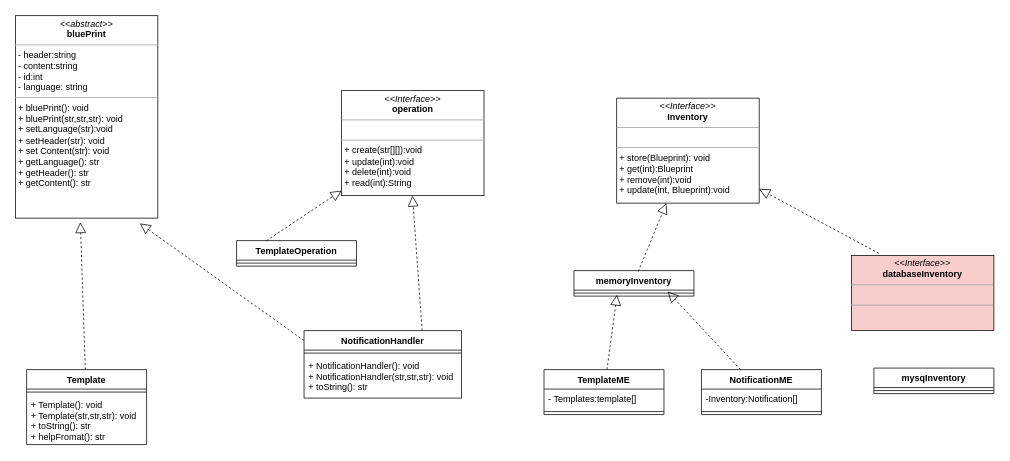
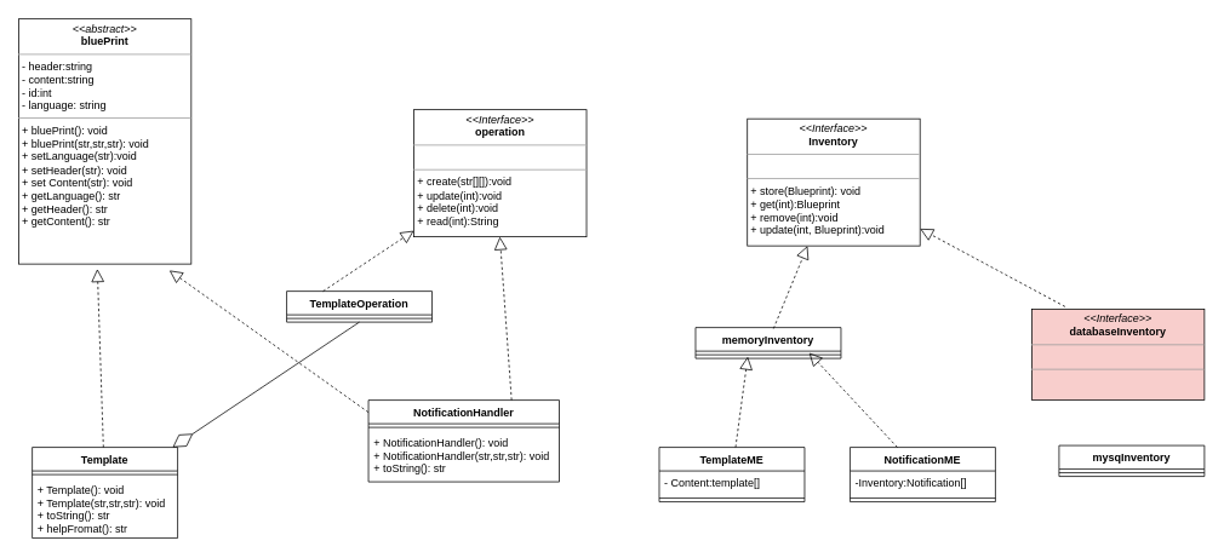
  <mxCell id="0" />
  <mxCell id="1" parent="0" />
  <mxCell id="2" value="&lt;p style=&quot;margin: 0px ; margin-top: 4px ; text-align: center&quot;&gt;&lt;i&gt;&amp;lt;&amp;lt;Interface&amp;gt;&amp;gt;&lt;/i&gt;&lt;br&gt;&lt;b&gt;Inventory&lt;/b&gt;&lt;/p&gt;&lt;hr size=&quot;1&quot;&gt;&lt;p style=&quot;margin: 0px ; margin-left: 4px&quot;&gt;&lt;br&gt;&lt;/p&gt;&lt;hr size=&quot;1&quot;&gt;&lt;p style=&quot;margin: 0px ; margin-left: 4px&quot;&gt;+ store(Blueprint): void&lt;br style=&quot;padding: 0px ; margin: 0px&quot;&gt;+ get(int):Blueprint&lt;br style=&quot;padding: 0px ; margin: 0px&quot;&gt;+ remove(int):void&lt;br&gt;&lt;/p&gt;&lt;p style=&quot;margin: 0px ; margin-left: 4px&quot;&gt;+ update(int, Blueprint):void&lt;/p&gt;" style="verticalAlign=top;align=left;overflow=fill;fontSize=12;fontFamily=Helvetica;html=1;" parent="1" vertex="1"><mxGeometry x="822" y="130" width="190" height="140" as="geometry" /></mxCell>
  <mxCell id="3" value="memoryInventory" style="swimlane;fontStyle=1;align=center;verticalAlign=top;childLayout=stackLayout;horizontal=1;startSize=26;horizontalStack=0;resizeParent=1;resizeParentMax=0;resizeLast=0;collapsible=1;marginBottom=0;" parent="1" vertex="1"><mxGeometry x="765" y="360" width="160" height="34" as="geometry" /></mxCell>
  <mxCell id="4" value="" style="line;strokeWidth=1;fillColor=none;align=left;verticalAlign=middle;spacingTop=-1;spacingLeft=3;spacingRight=3;rotatable=0;labelPosition=right;points=[];portConstraint=eastwest;" parent="3" vertex="1"><mxGeometry y="26" width="160" height="8" as="geometry" /></mxCell>
  <mxCell id="5" value="&lt;p style=&quot;margin: 0px ; margin-top: 4px ; text-align: center&quot;&gt;&lt;i&gt;&amp;lt;&amp;lt;Interface&amp;gt;&amp;gt;&lt;/i&gt;&lt;br&gt;&lt;span style=&quot;font-weight: 700&quot;&gt;databaseInventory&lt;/span&gt;&lt;br&gt;&lt;/p&gt;&lt;hr size=&quot;1&quot;&gt;&lt;p style=&quot;margin: 0px ; margin-left: 4px&quot;&gt;&lt;br&gt;&lt;/p&gt;&lt;hr size=&quot;1&quot;&gt;&lt;p style=&quot;margin: 0px ; margin-left: 4px&quot;&gt;&lt;br&gt;&lt;/p&gt;" style="verticalAlign=top;align=left;overflow=fill;fontSize=12;fontFamily=Helvetica;html=1;fillColor=#f8cecc;" parent="1" vertex="1"><mxGeometry x="1135" y="340" width="190" height="100" as="geometry" /></mxCell>
  <mxCell id="6" value="mysqInventory" style="swimlane;fontStyle=1;align=center;verticalAlign=top;childLayout=stackLayout;horizontal=1;startSize=26;horizontalStack=0;resizeParent=1;resizeParentMax=0;resizeLast=0;collapsible=1;marginBottom=0;" parent="1" vertex="1"><mxGeometry x="1165" y="490" width="160" height="34" as="geometry" /></mxCell>
  <mxCell id="7" value="" style="line;strokeWidth=1;fillColor=none;align=left;verticalAlign=middle;spacingTop=-1;spacingLeft=3;spacingRight=3;rotatable=0;labelPosition=right;points=[];portConstraint=eastwest;" parent="6" vertex="1"><mxGeometry y="26" width="160" height="8" as="geometry" /></mxCell>
  <mxCell id="8" value="TemplateME" style="swimlane;fontStyle=1;align=center;verticalAlign=top;childLayout=stackLayout;horizontal=1;startSize=26;horizontalStack=0;resizeParent=1;resizeParentMax=0;resizeLast=0;collapsible=1;marginBottom=0;" parent="1" vertex="1"><mxGeometry x="725" y="492" width="160" height="60" as="geometry" /></mxCell>
- <mxCell id="9" value="- Templates:template[]" style="text;strokeColor=none;fillColor=none;align=left;verticalAlign=top;spacingLeft=4;spacingRight=4;overflow=hidden;rotatable=0;points=[[0,0.5],[1,0.5]];portConstraint=eastwest;" parent="8" vertex="1"><mxGeometry y="26" width="160" height="26" as="geometry" /></mxCell>
+ <mxCell id="9" value="- Content:template[]" style="text;strokeColor=none;fillColor=none;align=left;verticalAlign=top;spacingLeft=4;spacingRight=4;overflow=hidden;rotatable=0;points=[[0,0.5],[1,0.5]];portConstraint=eastwest;" parent="8" vertex="1"><mxGeometry y="26" width="160" height="26" as="geometry" /></mxCell>
  <mxCell id="10" value="" style="line;strokeWidth=1;fillColor=none;align=left;verticalAlign=middle;spacingTop=-1;spacingLeft=3;spacingRight=3;rotatable=0;labelPosition=right;points=[];portConstraint=eastwest;" parent="8" vertex="1"><mxGeometry y="52" width="160" height="8" as="geometry" /></mxCell>
  <mxCell id="11" value="NotificationME" style="swimlane;fontStyle=1;align=center;verticalAlign=top;childLayout=stackLayout;horizontal=1;startSize=26;horizontalStack=0;resizeParent=1;resizeParentMax=0;resizeLast=0;collapsible=1;marginBottom=0;" parent="1" vertex="1"><mxGeometry x="935" y="492" width="160" height="60" as="geometry" /></mxCell>
  <mxCell id="12" value="-Inventory:Notification[]" style="text;strokeColor=none;fillColor=none;align=left;verticalAlign=top;spacingLeft=4;spacingRight=4;overflow=hidden;rotatable=0;points=[[0,0.5],[1,0.5]];portConstraint=eastwest;" parent="11" vertex="1"><mxGeometry y="26" width="160" height="26" as="geometry" /></mxCell>
  <mxCell id="13" value="" style="line;strokeWidth=1;fillColor=none;align=left;verticalAlign=middle;spacingTop=-1;spacingLeft=3;spacingRight=3;rotatable=0;labelPosition=right;points=[];portConstraint=eastwest;" parent="11" vertex="1"><mxGeometry y="52" width="160" height="8" as="geometry" /></mxCell>
  <mxCell id="14" value="&lt;p style=&quot;margin: 0px ; margin-top: 4px ; text-align: center&quot;&gt;&lt;i&gt;&amp;lt;&amp;lt;Interface&amp;gt;&amp;gt;&lt;/i&gt;&lt;br&gt;&lt;b&gt;operation&lt;/b&gt;&lt;/p&gt;&lt;hr size=&quot;1&quot;&gt;&lt;p style=&quot;margin: 0px ; margin-left: 4px&quot;&gt;&lt;br&gt;&lt;/p&gt;&lt;hr size=&quot;1&quot;&gt;&lt;p style=&quot;margin: 0px ; margin-left: 4px&quot;&gt;+ create(str[][]):void&lt;br style=&quot;padding: 0px ; margin: 0px&quot;&gt;+ update(int):void&lt;br style=&quot;padding: 0px ; margin: 0px&quot;&gt;+ delete(int):void&lt;br style=&quot;padding: 0px ; margin: 0px&quot;&gt;+ read(int):String&lt;/p&gt;&lt;div style=&quot;padding: 0px ; margin: 0px&quot;&gt;&lt;br style=&quot;padding: 0px ; margin: 0px&quot;&gt;&lt;/div&gt;" style="verticalAlign=top;align=left;overflow=fill;fontSize=12;fontFamily=Helvetica;html=1;" parent="1" vertex="1"><mxGeometry x="455" y="120" width="190" height="140" as="geometry" /></mxCell>
  <mxCell id="15" value="&lt;p style=&quot;margin: 0px ; margin-top: 4px ; text-align: center&quot;&gt;&lt;i&gt;&amp;lt;&amp;lt;abstract&amp;gt;&amp;gt;&lt;/i&gt;&lt;br&gt;&lt;b&gt;bluePrint&lt;/b&gt;&lt;/p&gt;&lt;hr size=&quot;1&quot;&gt;&lt;p style=&quot;margin: 0px ; margin-left: 4px&quot;&gt;- header:string&lt;br&gt;- content:string&amp;nbsp;&lt;/p&gt;&lt;p style=&quot;margin: 0px ; margin-left: 4px&quot;&gt;- id:int&lt;/p&gt;&lt;p style=&quot;margin: 0px ; margin-left: 4px&quot;&gt;- language: string&lt;/p&gt;&lt;hr size=&quot;1&quot;&gt;&lt;p style=&quot;margin: 0px ; margin-left: 4px&quot;&gt;+ bluePrint(): void&lt;/p&gt;&lt;p style=&quot;margin: 0px ; margin-left: 4px&quot;&gt;+ bluePrint(str,str,str): void&lt;/p&gt;&lt;p style=&quot;margin: 0px ; margin-left: 4px&quot;&gt;+ setLanguage(str):void&lt;/p&gt;&lt;p style=&quot;margin: 0px ; margin-left: 4px&quot;&gt;+ setHeader(str): void&lt;/p&gt;&lt;p style=&quot;margin: 0px ; margin-left: 4px&quot;&gt;+ set Content(str): void&lt;/p&gt;&lt;p style=&quot;margin: 0px ; margin-left: 4px&quot;&gt;+ getLanguage(): str&lt;/p&gt;&lt;p style=&quot;margin: 0px ; margin-left: 4px&quot;&gt;+ getHeader(): str&lt;br&gt;&lt;/p&gt;&lt;p style=&quot;margin: 0px ; margin-left: 4px&quot;&gt;+ getContent(): str&lt;br&gt;&lt;/p&gt;" style="verticalAlign=top;align=left;overflow=fill;fontSize=12;fontFamily=Helvetica;html=1;" parent="1" vertex="1"><mxGeometry x="20" y="20" width="190" height="270" as="geometry" /></mxCell>
  <mxCell id="16" value="Template" style="swimlane;fontStyle=1;align=center;verticalAlign=top;childLayout=stackLayout;horizontal=1;startSize=26;horizontalStack=0;resizeParent=1;resizeParentMax=0;resizeLast=0;collapsible=1;marginBottom=0;" parent="1" vertex="1"><mxGeometry x="35" y="492" width="160" height="100" as="geometry" /></mxCell>
  <mxCell id="17" value="" style="line;strokeWidth=1;fillColor=none;align=left;verticalAlign=middle;spacingTop=-1;spacingLeft=3;spacingRight=3;rotatable=0;labelPosition=right;points=[];portConstraint=eastwest;" parent="16" vertex="1"><mxGeometry y="26" width="160" height="8" as="geometry" /></mxCell>
  <mxCell id="18" value="+ Template(): void&#10;+ Template(str,str,str): void&#10;+ toString(): str&#10;+ helpFromat(): str" style="text;strokeColor=none;fillColor=none;align=left;verticalAlign=top;spacingLeft=4;spacingRight=4;overflow=hidden;rotatable=0;points=[[0,0.5],[1,0.5]];portConstraint=eastwest;" parent="16" vertex="1"><mxGeometry y="34" width="160" height="66" as="geometry" /></mxCell>
  <mxCell id="19" value="TemplateOperation" style="swimlane;fontStyle=1;align=center;verticalAlign=top;childLayout=stackLayout;horizontal=1;startSize=26;horizontalStack=0;resizeParent=1;resizeParentMax=0;resizeLast=0;collapsible=1;marginBottom=0;" parent="1" vertex="1"><mxGeometry x="315" y="320" width="160" height="34" as="geometry" /></mxCell>
  <mxCell id="20" value="" style="line;strokeWidth=1;fillColor=none;align=left;verticalAlign=middle;spacingTop=-1;spacingLeft=3;spacingRight=3;rotatable=0;labelPosition=right;points=[];portConstraint=eastwest;" parent="19" vertex="1"><mxGeometry y="26" width="160" height="8" as="geometry" /></mxCell>
  <mxCell id="21" value="NotificationHandler" style="swimlane;fontStyle=1;align=center;verticalAlign=top;childLayout=stackLayout;horizontal=1;startSize=26;horizontalStack=0;resizeParent=1;resizeParentMax=0;resizeLast=0;collapsible=1;marginBottom=0;" parent="1" vertex="1"><mxGeometry x="405" y="440" width="210" height="90" as="geometry" /></mxCell>
  <mxCell id="22" value="" style="line;strokeWidth=1;fillColor=none;align=left;verticalAlign=middle;spacingTop=-1;spacingLeft=3;spacingRight=3;rotatable=0;labelPosition=right;points=[];portConstraint=eastwest;" parent="21" vertex="1"><mxGeometry y="26" width="210" height="8" as="geometry" /></mxCell>
  <mxCell id="23" value="+ NotificationHandler(): void&#10;+ NotificationHandler(str,str,str): void&#10;+ toString(): str" style="text;strokeColor=none;fillColor=none;align=left;verticalAlign=top;spacingLeft=4;spacingRight=4;overflow=hidden;rotatable=0;points=[[0,0.5],[1,0.5]];portConstraint=eastwest;" parent="21" vertex="1"><mxGeometry y="34" width="210" height="56" as="geometry" /></mxCell>
  <mxCell id="24" value="" style="endArrow=block;dashed=1;endFill=0;endSize=12;html=1;entryX=0.456;entryY=1.02;entryDx=0;entryDy=0;entryPerimeter=0;" parent="1" source="16" target="15" edge="1"><mxGeometry width="160" relative="1" as="geometry"><mxPoint x="235" y="400" as="sourcePoint" /><mxPoint x="395" y="400" as="targetPoint" /></mxGeometry></mxCell>
  <mxCell id="25" value="" style="endArrow=block;dashed=1;endFill=0;endSize=12;html=1;exitX=0.25;exitY=0;exitDx=0;exitDy=0;" parent="1" source="19" target="14" edge="1"><mxGeometry width="160" relative="1" as="geometry"><mxPoint x="445" y="300" as="sourcePoint" /><mxPoint x="449.982" y="170.8" as="targetPoint" /></mxGeometry></mxCell>
  <mxCell id="26" value="" style="endArrow=block;dashed=1;endFill=0;endSize=12;html=1;entryX=0.456;entryY=1.02;entryDx=0;entryDy=0;entryPerimeter=0;exitX=0.75;exitY=0;exitDx=0;exitDy=0;" parent="1" source="21" edge="1"><mxGeometry width="160" relative="1" as="geometry"><mxPoint x="549.6" y="499.2" as="sourcePoint" /><mxPoint x="549.582" y="260" as="targetPoint" /></mxGeometry></mxCell>
  <mxCell id="27" value="" style="endArrow=block;dashed=1;endFill=0;endSize=12;html=1;entryX=0.873;entryY=1.026;entryDx=0;entryDy=0;entryPerimeter=0;exitX=0;exitY=0.149;exitDx=0;exitDy=0;exitPerimeter=0;" parent="1" source="21" target="15" edge="1"><mxGeometry width="160" relative="1" as="geometry"><mxPoint x="285" y="450" as="sourcePoint" /><mxPoint x="289.982" y="320.8" as="targetPoint" /></mxGeometry></mxCell>
  <mxCell id="28" value="" style="endArrow=block;dashed=1;endFill=0;endSize=12;html=1;exitX=0.536;exitY=0.034;exitDx=0;exitDy=0;exitPerimeter=0;" parent="1" source="3" target="2" edge="1"><mxGeometry width="160" relative="1" as="geometry"><mxPoint x="855" y="350" as="sourcePoint" /><mxPoint x="889.982" y="190.8" as="targetPoint" /></mxGeometry></mxCell>
  <mxCell id="29" value="" style="endArrow=block;dashed=1;endFill=0;endSize=12;html=1;exitX=0.193;exitY=-0.03;exitDx=0;exitDy=0;exitPerimeter=0;" parent="1" source="5" target="2" edge="1"><mxGeometry width="160" relative="1" as="geometry"><mxPoint x="1025" y="310" as="sourcePoint" /><mxPoint x="1029.982" y="180.8" as="targetPoint" /></mxGeometry></mxCell>
  <mxCell id="30" value="" style="endArrow=block;dashed=1;endFill=0;endSize=12;html=1;entryX=0.359;entryY=0.75;entryDx=0;entryDy=0;entryPerimeter=0;" parent="1" source="8" target="4" edge="1"><mxGeometry width="160" relative="1" as="geometry"><mxPoint x="805" y="480" as="sourcePoint" /><mxPoint x="829.982" y="300.8" as="targetPoint" /></mxGeometry></mxCell>
  <mxCell id="31" value="" style="endArrow=block;dashed=1;endFill=0;endSize=12;html=1;entryX=0.781;entryY=0.229;entryDx=0;entryDy=0;entryPerimeter=0;" parent="1" source="11" target="4" edge="1"><mxGeometry width="160" relative="1" as="geometry"><mxPoint x="1005" y="490" as="sourcePoint" /><mxPoint x="939.982" y="290.8" as="targetPoint" /></mxGeometry></mxCell>
+ <mxCell id="32" value="" style="endArrow=diamondThin;endFill=0;endSize=24;html=1;exitX=0.5;exitY=1;exitDx=0;exitDy=0;" parent="1" source="19" target="16" edge="1"><mxGeometry width="160" relative="1" as="geometry"><mxPoint x="373" y="360" as="sourcePoint" /><mxPoint x="515" y="360" as="targetPoint" /></mxGeometry></mxCell>
